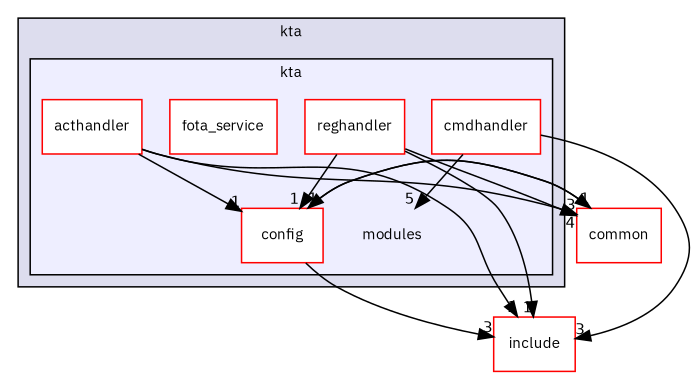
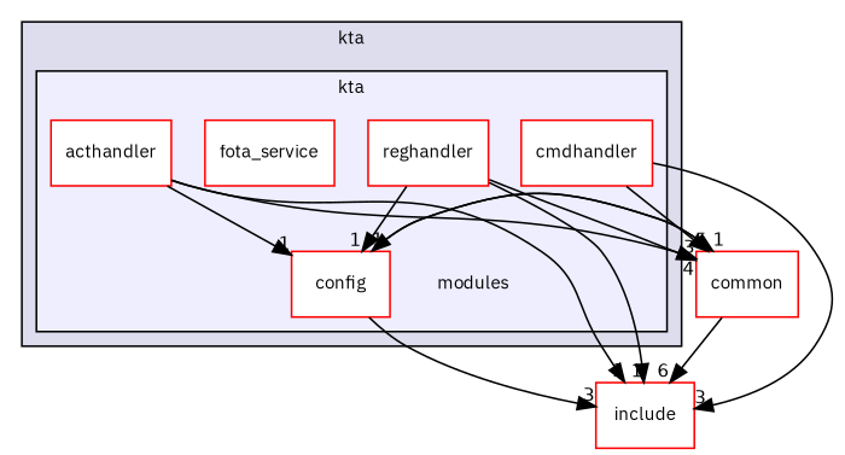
  digraph {
    compound=true
    fontname="IBM Plex Sans"
    node [fontname="IBM Plex Sans" fontsize=10 shape=box color=red fillcolor=white style=filled]
    edge [fontname="IBM Plex Sans" headlabel=1 labeldistance=1.5 labelfontname=Helvetica labelfontsize=10]
    n1 [label=modules shape=plaintext color="" fillcolor="" style=""]
    n2 [label=acthandler]
    n3 [label=cmdhandler]
    n4 [label=config]
    n5 [label=fota_service]
    n6 [label=reghandler]
    n7 [label=common]
    n8 [label=include fillcolor="" style=""]
    subgraph cluster_1 {
      bgcolor="#ddddee"
      fontsize=10
      label=kta
      pencolor=black
      subgraph cluster_2 {
        bgcolor="#eeeeff"
        fontsize=10
        label=kta
        pencolor=black
        n1
        n2
        n3
        n4
        n5
        n6
      }
    }
    n2 -> n4
    n2 -> n7 [headlabel=3]
    n2 -> n8
-   n3 -> n1 [headlabel=5]
+   n3 -> n7 [headlabel=5]
    n3 -> n8 [headlabel=3]
    n4 -> n7
    n4 -> n8 [headlabel=3]
    n6 -> n4
    n6 -> n7 [headlabel=4]
    n6 -> n8
    n7 -> n4
+   n7 -> n8 [headlabel=6]
  }
